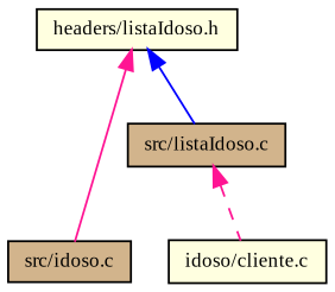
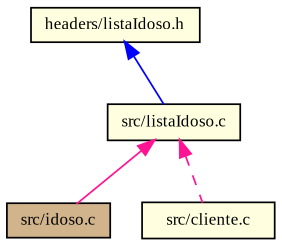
  digraph {
    fontname="Liberation Serif"
    node [color=black fillcolor=lightyellow fontname="Liberation Serif" fontsize=10 shape=record style=filled]
    edge [color=deeppink dir=back fontname="Liberation Serif" fontsize=10 labelfontname=Helvetica labelfontsize=10 style=solid]
    n1 [fontcolor=black height=0.2 label="headers/listaIdoso.h" width=0.4]
    n2 [fillcolor=tan height=0.2 label="src/idoso.c" width=0.4]
-   n3 [fillcolor=tan height=0.2 label="src/listaIdoso.c" width=0.4]
-   n4 [height=0.2 label="idoso/cliente.c" width=0.4]
-   n1 -> n2
+   n3 [height=0.2 label="src/listaIdoso.c" width=0.4]
+   n4 [height=0.2 label="src/cliente.c" width=0.4]
+   n3 -> n2
    n1 -> n3 [color=blue]
    n3 -> n4 [style=dashed]
  }
